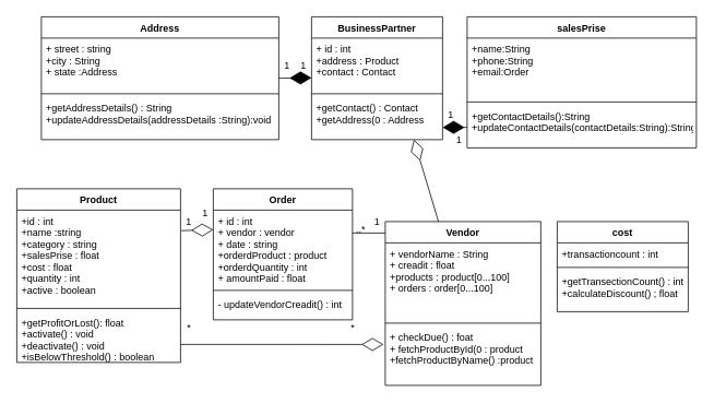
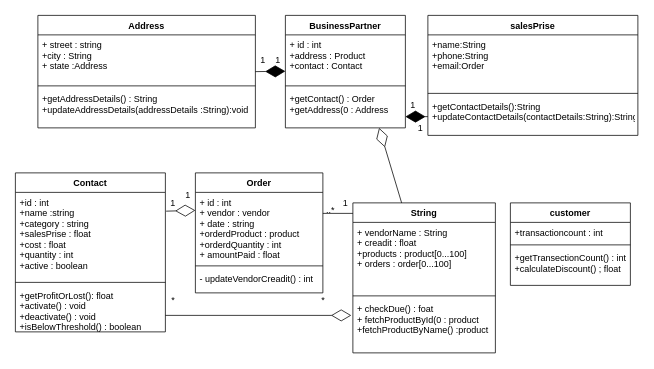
  <mxCell id="0" />
  <mxCell id="1" parent="0" />
- <mxCell id="2" value="Product" style="swimlane;fontStyle=1;align=center;verticalAlign=top;childLayout=stackLayout;horizontal=1;startSize=26;horizontalStack=0;resizeParent=1;resizeParentMax=0;resizeLast=0;collapsible=1;marginBottom=0;" parent="1" vertex="1"><mxGeometry x="20" y="230" width="200" height="212" as="geometry"><mxRectangle x="265" y="60" width="80" height="26" as="alternateBounds" /></mxGeometry></mxCell>
+ <mxCell id="2" value="Contact" style="swimlane;fontStyle=1;align=center;verticalAlign=top;childLayout=stackLayout;horizontal=1;startSize=26;horizontalStack=0;resizeParent=1;resizeParentMax=0;resizeLast=0;collapsible=1;marginBottom=0;" parent="1" vertex="1"><mxGeometry x="20" y="230" width="200" height="212" as="geometry"><mxRectangle x="265" y="60" width="80" height="26" as="alternateBounds" /></mxGeometry></mxCell>
  <mxCell id="3" value="+id : int&#10;+name :string&#10;+category : string&#10;+salesPrise : float&#10;+cost : float&#10;+quantity : int&#10;+active : boolean" style="text;strokeColor=none;fillColor=none;align=left;verticalAlign=top;spacingLeft=4;spacingRight=4;overflow=hidden;rotatable=0;points=[[0,0.5],[1,0.5]];portConstraint=eastwest;" parent="2" vertex="1"><mxGeometry y="26" width="200" height="116" as="geometry" /></mxCell>
  <mxCell id="4" value="" style="line;strokeWidth=1;fillColor=none;align=left;verticalAlign=middle;spacingTop=-1;spacingLeft=3;spacingRight=3;rotatable=0;labelPosition=right;points=[];portConstraint=eastwest;" parent="2" vertex="1"><mxGeometry y="142" width="200" height="8" as="geometry" /></mxCell>
  <mxCell id="5" value="+getProfitOrLost(): float&#10;+activate() : void&#10;+deactivate() : void&#10;+isBelowThreshold() : boolean" style="text;strokeColor=none;fillColor=none;align=left;verticalAlign=top;spacingLeft=4;spacingRight=4;overflow=hidden;rotatable=0;points=[[0,0.5],[1,0.5]];portConstraint=eastwest;" parent="2" vertex="1"><mxGeometry y="150" width="200" height="62" as="geometry" /></mxCell>
  <mxCell id="6" value="Order" style="swimlane;fontStyle=1;align=center;verticalAlign=top;childLayout=stackLayout;horizontal=1;startSize=26;horizontalStack=0;resizeParent=1;resizeParentMax=0;resizeLast=0;collapsible=1;marginBottom=0;" vertex="1" parent="1"><mxGeometry x="260" y="230" width="170" height="160" as="geometry" /></mxCell>
  <mxCell id="7" value="+ id : int&#10;+ vendor : vendor&#10;+ date : string&#10;+orderdProduct : product&#10;+orderdQuantity : int&#10;+ amountPaid : float" style="text;strokeColor=none;fillColor=none;align=left;verticalAlign=top;spacingLeft=4;spacingRight=4;overflow=hidden;rotatable=0;points=[[0,0.5],[1,0.5]];portConstraint=eastwest;" vertex="1" parent="6"><mxGeometry y="26" width="170" height="94" as="geometry" /></mxCell>
  <mxCell id="8" value="" style="line;strokeWidth=1;fillColor=none;align=left;verticalAlign=middle;spacingTop=-1;spacingLeft=3;spacingRight=3;rotatable=0;labelPosition=right;points=[];portConstraint=eastwest;" vertex="1" parent="6"><mxGeometry y="120" width="170" height="8" as="geometry" /></mxCell>
  <mxCell id="9" value="- updateVendorCreadit() : int" style="text;strokeColor=none;fillColor=none;align=left;verticalAlign=top;spacingLeft=4;spacingRight=4;overflow=hidden;rotatable=0;points=[[0,0.5],[1,0.5]];portConstraint=eastwest;" vertex="1" parent="6"><mxGeometry y="128" width="170" height="32" as="geometry" /></mxCell>
- <mxCell id="10" value="Vendor" style="swimlane;fontStyle=1;align=center;verticalAlign=top;childLayout=stackLayout;horizontal=1;startSize=26;horizontalStack=0;resizeParent=1;resizeParentMax=0;resizeLast=0;collapsible=1;marginBottom=0;" vertex="1" parent="1"><mxGeometry x="470" y="270" width="190" height="200" as="geometry" /></mxCell>
+ <mxCell id="10" value="String" style="swimlane;fontStyle=1;align=center;verticalAlign=top;childLayout=stackLayout;horizontal=1;startSize=26;horizontalStack=0;resizeParent=1;resizeParentMax=0;resizeLast=0;collapsible=1;marginBottom=0;" vertex="1" parent="1"><mxGeometry x="470" y="270" width="190" height="200" as="geometry" /></mxCell>
  <mxCell id="11" value="+ vendorName : String&#10;+ creadit : float&#10;+products : product[0...100]&#10;+ orders : order[0...100]" style="text;strokeColor=none;fillColor=none;align=left;verticalAlign=top;spacingLeft=4;spacingRight=4;overflow=hidden;rotatable=0;points=[[0,0.5],[1,0.5]];portConstraint=eastwest;" vertex="1" parent="10"><mxGeometry y="26" width="190" height="94" as="geometry" /></mxCell>
  <mxCell id="12" value="" style="line;strokeWidth=1;fillColor=none;align=left;verticalAlign=middle;spacingTop=-1;spacingLeft=3;spacingRight=3;rotatable=0;labelPosition=right;points=[];portConstraint=eastwest;" vertex="1" parent="10"><mxGeometry y="120" width="190" height="8" as="geometry" /></mxCell>
  <mxCell id="13" value="+ checkDue() : foat&#10;+ fetchProductById(0 : product&#10;+fetchProductByName() :product" style="text;strokeColor=none;fillColor=none;align=left;verticalAlign=top;spacingLeft=4;spacingRight=4;overflow=hidden;rotatable=0;points=[[0,0.5],[1,0.5]];portConstraint=eastwest;" vertex="1" parent="10"><mxGeometry y="128" width="190" height="72" as="geometry" /></mxCell>
- <mxCell id="14" value="cost" style="swimlane;fontStyle=1;align=center;verticalAlign=top;childLayout=stackLayout;horizontal=1;startSize=26;horizontalStack=0;resizeParent=1;resizeParentMax=0;resizeLast=0;collapsible=1;marginBottom=0;" vertex="1" parent="1"><mxGeometry x="680" y="270" width="160" height="110" as="geometry" /></mxCell>
+ <mxCell id="14" value="customer" style="swimlane;fontStyle=1;align=center;verticalAlign=top;childLayout=stackLayout;horizontal=1;startSize=26;horizontalStack=0;resizeParent=1;resizeParentMax=0;resizeLast=0;collapsible=1;marginBottom=0;" vertex="1" parent="1"><mxGeometry x="680" y="270" width="160" height="110" as="geometry" /></mxCell>
  <mxCell id="15" value="+transactioncount : int" style="text;strokeColor=none;fillColor=none;align=left;verticalAlign=top;spacingLeft=4;spacingRight=4;overflow=hidden;rotatable=0;points=[[0,0.5],[1,0.5]];portConstraint=eastwest;" vertex="1" parent="14"><mxGeometry y="26" width="160" height="26" as="geometry" /></mxCell>
  <mxCell id="16" value="" style="line;strokeWidth=1;fillColor=none;align=left;verticalAlign=middle;spacingTop=-1;spacingLeft=3;spacingRight=3;rotatable=0;labelPosition=right;points=[];portConstraint=eastwest;" vertex="1" parent="14"><mxGeometry y="52" width="160" height="8" as="geometry" /></mxCell>
  <mxCell id="17" value="+getTransectionCount() : int&#10;+calculateDiscount() ; float" style="text;strokeColor=none;fillColor=none;align=left;verticalAlign=top;spacingLeft=4;spacingRight=4;overflow=hidden;rotatable=0;points=[[0,0.5],[1,0.5]];portConstraint=eastwest;" vertex="1" parent="14"><mxGeometry y="60" width="160" height="50" as="geometry" /></mxCell>
  <mxCell id="18" value="Address" style="swimlane;fontStyle=1;align=center;verticalAlign=top;childLayout=stackLayout;horizontal=1;startSize=26;horizontalStack=0;resizeParent=1;resizeParentMax=0;resizeLast=0;collapsible=1;marginBottom=0;" vertex="1" parent="1"><mxGeometry x="50" y="20" width="290" height="150" as="geometry" /></mxCell>
  <mxCell id="19" value="+ street : string&#10;+city : String&#10;+ state :Address" style="text;strokeColor=none;fillColor=none;align=left;verticalAlign=top;spacingLeft=4;spacingRight=4;overflow=hidden;rotatable=0;points=[[0,0.5],[1,0.5]];portConstraint=eastwest;" vertex="1" parent="18"><mxGeometry y="26" width="290" height="64" as="geometry" /></mxCell>
  <mxCell id="20" value="" style="line;strokeWidth=1;fillColor=none;align=left;verticalAlign=middle;spacingTop=-1;spacingLeft=3;spacingRight=3;rotatable=0;labelPosition=right;points=[];portConstraint=eastwest;" vertex="1" parent="18"><mxGeometry y="90" width="290" height="8" as="geometry" /></mxCell>
  <mxCell id="21" value="+getAddressDetails() : String&#10;+updateAddressDetails(addressDetails :String):void" style="text;strokeColor=none;fillColor=none;align=left;verticalAlign=top;spacingLeft=4;spacingRight=4;overflow=hidden;rotatable=0;points=[[0,0.5],[1,0.5]];portConstraint=eastwest;" vertex="1" parent="18"><mxGeometry y="98" width="290" height="52" as="geometry" /></mxCell>
  <mxCell id="22" value="BusinessPartner" style="swimlane;fontStyle=1;align=center;verticalAlign=top;childLayout=stackLayout;horizontal=1;startSize=26;horizontalStack=0;resizeParent=1;resizeParentMax=0;resizeLast=0;collapsible=1;marginBottom=0;" vertex="1" parent="1"><mxGeometry x="380" y="20" width="160" height="150" as="geometry" /></mxCell>
  <mxCell id="23" value="+ id : int&#10;+address : Product&#10;+contact : Contact&#10;" style="text;strokeColor=none;fillColor=none;align=left;verticalAlign=top;spacingLeft=4;spacingRight=4;overflow=hidden;rotatable=0;points=[[0,0.5],[1,0.5]];portConstraint=eastwest;" vertex="1" parent="22"><mxGeometry y="26" width="160" height="64" as="geometry" /></mxCell>
  <mxCell id="24" value="" style="line;strokeWidth=1;fillColor=none;align=left;verticalAlign=middle;spacingTop=-1;spacingLeft=3;spacingRight=3;rotatable=0;labelPosition=right;points=[];portConstraint=eastwest;" vertex="1" parent="22"><mxGeometry y="90" width="160" height="8" as="geometry" /></mxCell>
- <mxCell id="25" value="+getContact() : Contact&#10;+getAddress(0 : Address" style="text;strokeColor=none;fillColor=none;align=left;verticalAlign=top;spacingLeft=4;spacingRight=4;overflow=hidden;rotatable=0;points=[[0,0.5],[1,0.5]];portConstraint=eastwest;" vertex="1" parent="22"><mxGeometry y="98" width="160" height="52" as="geometry" /></mxCell>
+ <mxCell id="25" value="+getContact() : Order&#10;+getAddress(0 : Address" style="text;strokeColor=none;fillColor=none;align=left;verticalAlign=top;spacingLeft=4;spacingRight=4;overflow=hidden;rotatable=0;points=[[0,0.5],[1,0.5]];portConstraint=eastwest;" vertex="1" parent="22"><mxGeometry y="98" width="160" height="52" as="geometry" /></mxCell>
  <mxCell id="26" value="salesPrise" style="swimlane;fontStyle=1;align=center;verticalAlign=top;childLayout=stackLayout;horizontal=1;startSize=26;horizontalStack=0;resizeParent=1;resizeParentMax=0;resizeLast=0;collapsible=1;marginBottom=0;" vertex="1" parent="1"><mxGeometry x="570" y="20" width="280" height="160" as="geometry" /></mxCell>
  <mxCell id="27" value="+name:String&#10;+phone:String&#10;+email:Order" style="text;strokeColor=none;fillColor=none;align=left;verticalAlign=top;spacingLeft=4;spacingRight=4;overflow=hidden;rotatable=0;points=[[0,0.5],[1,0.5]];portConstraint=eastwest;" vertex="1" parent="26"><mxGeometry y="26" width="280" height="74" as="geometry" /></mxCell>
  <mxCell id="28" value="" style="line;strokeWidth=1;fillColor=none;align=left;verticalAlign=middle;spacingTop=-1;spacingLeft=3;spacingRight=3;rotatable=0;labelPosition=right;points=[];portConstraint=eastwest;" vertex="1" parent="26"><mxGeometry y="100" width="280" height="8" as="geometry" /></mxCell>
  <mxCell id="29" value="+getContactDetails():String&#10;+updateContactDetails(contactDetails:String):String" style="text;strokeColor=none;fillColor=none;align=left;verticalAlign=top;spacingLeft=4;spacingRight=4;overflow=hidden;rotatable=0;points=[[0,0.5],[1,0.5]];portConstraint=eastwest;" vertex="1" parent="26"><mxGeometry y="108" width="280" height="52" as="geometry" /></mxCell>
  <mxCell id="30" value="" style="endArrow=diamondThin;endFill=1;endSize=24;html=1;" edge="1" parent="1"><mxGeometry width="160" relative="1" as="geometry"><mxPoint x="340" y="95" as="sourcePoint" /><mxPoint x="380" y="94.5" as="targetPoint" /></mxGeometry></mxCell>
  <mxCell id="31" value="" style="endArrow=diamondThin;endFill=1;endSize=24;html=1;" edge="1" parent="1"><mxGeometry width="160" relative="1" as="geometry"><mxPoint x="570" y="155" as="sourcePoint" /><mxPoint x="540" y="155" as="targetPoint" /><Array as="points" /></mxGeometry></mxCell>
  <mxCell id="32" value="" style="endArrow=diamondThin;endFill=0;endSize=24;html=1;" edge="1" parent="1" source="10"><mxGeometry width="160" relative="1" as="geometry"><mxPoint x="380" y="280" as="sourcePoint" /><mxPoint x="505" y="170" as="targetPoint" /></mxGeometry></mxCell>
  <mxCell id="33" value="" style="line;strokeWidth=1;fillColor=none;align=left;verticalAlign=middle;spacingTop=-1;spacingLeft=3;spacingRight=3;rotatable=0;labelPosition=right;points=[];portConstraint=eastwest;" vertex="1" parent="1"><mxGeometry x="430" y="280" width="40" height="8" as="geometry" /></mxCell>
  <mxCell id="34" value="" style="endArrow=diamondThin;endFill=0;endSize=24;html=1;entryX=-0.011;entryY=0.306;entryDx=0;entryDy=0;entryPerimeter=0;" edge="1" parent="1" target="13"><mxGeometry width="160" relative="1" as="geometry"><mxPoint x="220" y="420" as="sourcePoint" /><mxPoint x="460" y="440" as="targetPoint" /><Array as="points"><mxPoint x="220" y="420" /></Array></mxGeometry></mxCell>
  <mxCell id="35" value="" style="endArrow=diamondThin;endFill=0;endSize=24;html=1;exitX=1.005;exitY=0.216;exitDx=0;exitDy=0;exitPerimeter=0;" edge="1" parent="1" source="3"><mxGeometry width="160" relative="1" as="geometry"><mxPoint x="380" y="280" as="sourcePoint" /><mxPoint x="260" y="280" as="targetPoint" /></mxGeometry></mxCell>
  <mxCell id="36" value="1&lt;br&gt;" style="text;html=1;align=center;verticalAlign=middle;resizable=0;points=[];autosize=1;strokeColor=none;" vertex="1" parent="1"><mxGeometry x="220" y="260" width="20" height="20" as="geometry" /></mxCell>
  <mxCell id="37" value="1&lt;br&gt;" style="text;html=1;align=center;verticalAlign=middle;resizable=0;points=[];autosize=1;strokeColor=none;" vertex="1" parent="1"><mxGeometry x="240" y="250" width="20" height="20" as="geometry" /></mxCell>
  <mxCell id="38" value="..*" style="text;html=1;align=center;verticalAlign=middle;resizable=0;points=[];autosize=1;strokeColor=none;" vertex="1" parent="1"><mxGeometry x="425" y="270" width="30" height="20" as="geometry" /></mxCell>
  <mxCell id="39" value="1" style="text;html=1;align=center;verticalAlign=middle;resizable=0;points=[];autosize=1;strokeColor=none;" vertex="1" parent="1"><mxGeometry x="450" y="260" width="20" height="20" as="geometry" /></mxCell>
  <mxCell id="40" value="*" style="text;html=1;align=center;verticalAlign=middle;resizable=0;points=[];autosize=1;strokeColor=none;" vertex="1" parent="1"><mxGeometry x="220" y="390" width="20" height="20" as="geometry" /></mxCell>
  <mxCell id="41" value="*" style="text;html=1;align=center;verticalAlign=middle;resizable=0;points=[];autosize=1;strokeColor=none;" vertex="1" parent="1"><mxGeometry x="420" y="390" width="20" height="20" as="geometry" /></mxCell>
  <mxCell id="42" value="1" style="text;html=1;align=center;verticalAlign=middle;resizable=0;points=[];autosize=1;strokeColor=none;" vertex="1" parent="1"><mxGeometry x="340" y="70" width="20" height="20" as="geometry" /></mxCell>
  <mxCell id="43" value="1" style="text;html=1;align=center;verticalAlign=middle;resizable=0;points=[];autosize=1;strokeColor=none;" vertex="1" parent="1"><mxGeometry x="360" y="70" width="20" height="20" as="geometry" /></mxCell>
  <mxCell id="44" value="1" style="text;html=1;align=center;verticalAlign=middle;resizable=0;points=[];autosize=1;strokeColor=none;" vertex="1" parent="1"><mxGeometry x="540" y="130" width="20" height="20" as="geometry" /></mxCell>
  <mxCell id="45" value="1" style="text;html=1;align=center;verticalAlign=middle;resizable=0;points=[];autosize=1;strokeColor=none;" vertex="1" parent="1"><mxGeometry x="550" y="160" width="20" height="20" as="geometry" /></mxCell>
